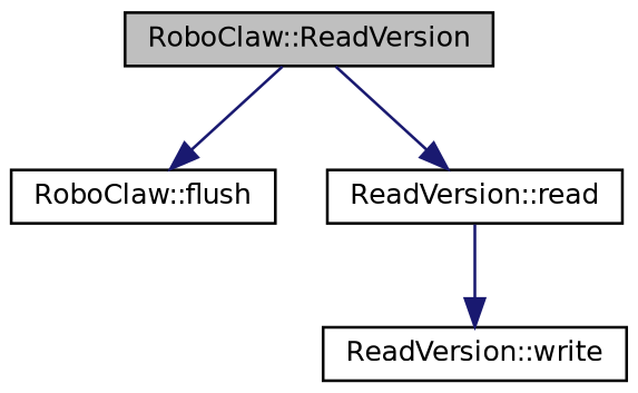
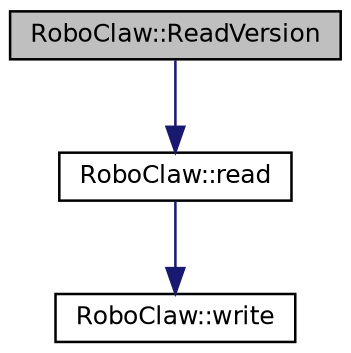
  digraph {
    rankdir=TB
    node [color=black fillcolor=white fontname=Helvetica fontsize=10 shape=record style=filled]
    edge [color=midnightblue fontname=Helvetica fontsize=10 labelfontname=Helvetica labelfontsize=10 style=solid]
    n1 [fillcolor=grey75 fontcolor=black height=0.2 label="RoboClaw::ReadVersion" width=0.4]
-   n2 [height=0.2 label="RoboClaw::flush" width=0.4]
-   n3 [height=0.2 label="ReadVersion::read" width=0.4]
-   n4 [height=0.2 label="ReadVersion::write" width=0.4]
-   n1 -> n2
+   n3 [height=0.2 label="RoboClaw::read" width=0.4]
+   n4 [height=0.2 label="RoboClaw::write" width=0.4]
    n1 -> n3
    n3 -> n4
  }
